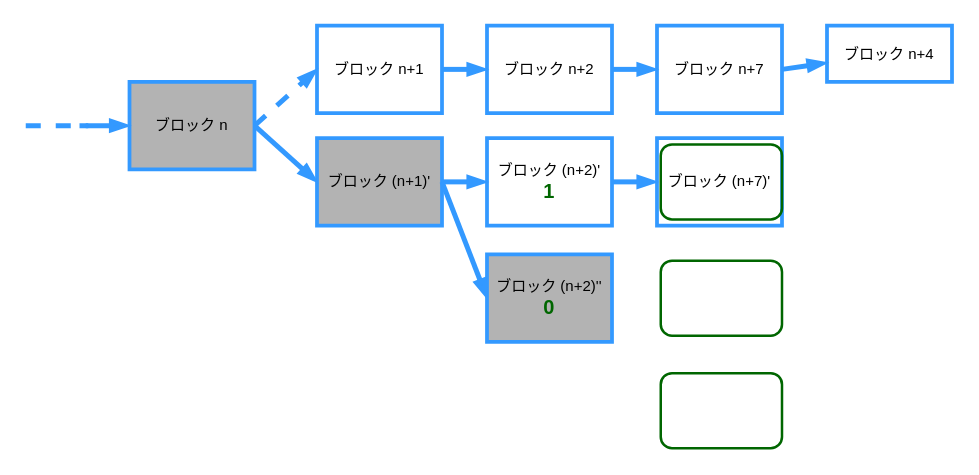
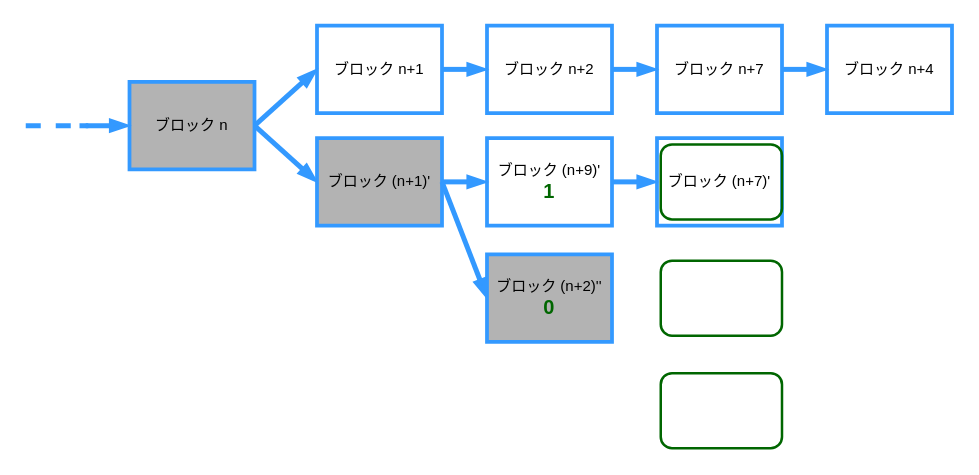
  <mxCell id="0" />
  <mxCell id="1" parent="0" />
  <mxCell id="2" value="ブロック n" style="whiteSpace=wrap;html=1;strokeWidth=3;strokeColor=#3399FF;fillColor=#B3B3B3;" parent="1" vertex="1"><mxGeometry x="103" y="65" width="100" height="70" as="geometry" /></mxCell>
  <mxCell id="3" value="ブロック (n+1)'" style="whiteSpace=wrap;html=1;strokeWidth=3;strokeColor=#3399FF;fillColor=#B3B3B3;" parent="1" vertex="1"><mxGeometry x="253" y="110" width="100" height="70" as="geometry" /></mxCell>
  <mxCell id="4" value="ブロック n+1" style="whiteSpace=wrap;html=1;strokeWidth=3;strokeColor=#3399FF;" parent="1" vertex="1"><mxGeometry x="253" y="20" width="100" height="70" as="geometry" /></mxCell>
  <mxCell id="5" value="ブロック n+2&lt;br&gt;" style="whiteSpace=wrap;html=1;strokeWidth=3;strokeColor=#3399FF;" parent="1" vertex="1"><mxGeometry x="389" y="20" width="100" height="70" as="geometry" /></mxCell>
- <mxCell id="6" value="" style="endArrow=blockThin;html=1;endFill=1;strokeWidth=4;strokeColor=#3399FF;exitX=1;exitY=0.5;exitDx=0;exitDy=0;entryX=0;entryY=0.5;entryDx=0;entryDy=0;dashed=1;" parent="1" source="2" target="4" edge="1"><mxGeometry width="50" height="50" relative="1" as="geometry"><mxPoint x="273" y="125" as="sourcePoint" /><mxPoint x="323" y="75" as="targetPoint" /></mxGeometry></mxCell>
+ <mxCell id="6" value="" style="endArrow=blockThin;html=1;endFill=1;strokeWidth=4;strokeColor=#3399FF;exitX=1;exitY=0.5;exitDx=0;exitDy=0;entryX=0;entryY=0.5;entryDx=0;entryDy=0;" parent="1" source="2" target="4" edge="1"><mxGeometry width="50" height="50" relative="1" as="geometry"><mxPoint x="273" y="125" as="sourcePoint" /><mxPoint x="323" y="75" as="targetPoint" /></mxGeometry></mxCell>
  <mxCell id="7" value="" style="endArrow=blockThin;html=1;endFill=1;strokeWidth=4;strokeColor=#3399FF;exitX=1;exitY=0.5;exitDx=0;exitDy=0;entryX=0;entryY=0.5;entryDx=0;entryDy=0;" parent="1" source="2" target="3" edge="1"><mxGeometry width="50" height="50" relative="1" as="geometry"><mxPoint x="213" y="110" as="sourcePoint" /><mxPoint x="263" y="65" as="targetPoint" /></mxGeometry></mxCell>
  <mxCell id="8" value="" style="endArrow=blockThin;html=1;endFill=1;strokeWidth=4;strokeColor=#3399FF;exitX=1;exitY=0.5;exitDx=0;exitDy=0;" parent="1" source="4" target="5" edge="1"><mxGeometry width="50" height="50" relative="1" as="geometry"><mxPoint x="408" y="110" as="sourcePoint" /><mxPoint x="458" y="155" as="targetPoint" /></mxGeometry></mxCell>
  <mxCell id="9" value="" style="endArrow=blockThin;html=1;endFill=1;strokeWidth=4;strokeColor=#3399FF;entryX=0;entryY=0.5;entryDx=0;entryDy=0;" parent="1" target="2" edge="1"><mxGeometry width="50" height="50" relative="1" as="geometry"><mxPoint x="63" y="100" as="sourcePoint" /><mxPoint x="101" y="65" as="targetPoint" /></mxGeometry></mxCell>
  <mxCell id="10" value="" style="endArrow=none;dashed=1;html=1;strokeColor=#3399FF;strokeWidth=4;" parent="1" edge="1"><mxGeometry width="50" height="50" relative="1" as="geometry"><mxPoint x="20" y="100" as="sourcePoint" /><mxPoint x="70" y="100" as="targetPoint" /></mxGeometry></mxCell>
  <mxCell id="11" value="ブロック n+7&lt;br&gt;" style="whiteSpace=wrap;html=1;strokeWidth=3;strokeColor=#3399FF;" parent="1" vertex="1"><mxGeometry x="525" y="20" width="100" height="70" as="geometry" /></mxCell>
  <mxCell id="12" value="" style="endArrow=blockThin;html=1;endFill=1;strokeWidth=4;strokeColor=#3399FF;exitX=1;exitY=0.5;exitDx=0;exitDy=0;" parent="1" target="11" edge="1"><mxGeometry width="50" height="50" relative="1" as="geometry"><mxPoint x="489" y="55" as="sourcePoint" /><mxPoint x="594" y="155" as="targetPoint" /></mxGeometry></mxCell>
- <mxCell id="13" value="ブロック (n+2)'&lt;br&gt;&lt;font color=&quot;#006600&quot; style=&quot;font-size: 16px;&quot;&gt;&lt;b style=&quot;&quot;&gt;1&lt;/b&gt;&lt;/font&gt;" style="whiteSpace=wrap;html=1;strokeWidth=3;strokeColor=#3399FF;" parent="1" vertex="1"><mxGeometry x="389" y="110" width="100" height="70" as="geometry" /></mxCell>
+ <mxCell id="13" value="ブロック (n+9)'&lt;br&gt;&lt;font color=&quot;#006600&quot; style=&quot;font-size: 16px;&quot;&gt;&lt;b style=&quot;&quot;&gt;1&lt;/b&gt;&lt;/font&gt;" style="whiteSpace=wrap;html=1;strokeWidth=3;strokeColor=#3399FF;" parent="1" vertex="1"><mxGeometry x="389" y="110" width="100" height="70" as="geometry" /></mxCell>
  <mxCell id="14" value="" style="endArrow=blockThin;html=1;endFill=1;strokeWidth=4;strokeColor=#3399FF;exitX=1;exitY=0.5;exitDx=0;exitDy=0;" parent="1" target="13" edge="1"><mxGeometry width="50" height="50" relative="1" as="geometry"><mxPoint x="353" y="145" as="sourcePoint" /><mxPoint x="458" y="245" as="targetPoint" /></mxGeometry></mxCell>
  <mxCell id="15" value="ブロック (n+7)'&lt;br&gt;" style="whiteSpace=wrap;html=1;strokeWidth=3;strokeColor=#3399FF;" parent="1" vertex="1"><mxGeometry x="525" y="110" width="100" height="70" as="geometry" /></mxCell>
  <mxCell id="16" value="" style="endArrow=blockThin;html=1;endFill=1;strokeWidth=4;strokeColor=#3399FF;exitX=1;exitY=0.5;exitDx=0;exitDy=0;" parent="1" target="15" edge="1"><mxGeometry width="50" height="50" relative="1" as="geometry"><mxPoint x="489" y="145" as="sourcePoint" /><mxPoint x="594" y="245" as="targetPoint" /></mxGeometry></mxCell>
  <mxCell id="17" value="ブロック (n+2)''&lt;br&gt;&lt;b style=&quot;font-size: 16px;&quot;&gt;&lt;font color=&quot;#006600&quot;&gt;0&lt;/font&gt;&lt;/b&gt;" style="whiteSpace=wrap;html=1;strokeWidth=3;strokeColor=#3399FF;fillColor=#b3b3b3;" parent="1" vertex="1"><mxGeometry x="389" y="203" width="100" height="70" as="geometry" /></mxCell>
  <mxCell id="18" value="" style="endArrow=blockThin;html=1;endFill=1;strokeWidth=4;strokeColor=#3399FF;entryX=0;entryY=0.5;entryDx=0;entryDy=0;" parent="1" target="17" edge="1"><mxGeometry width="50" height="50" relative="1" as="geometry"><mxPoint x="353" y="145" as="sourcePoint" /><mxPoint x="399" y="155" as="targetPoint" /></mxGeometry></mxCell>
- <mxCell id="19" value="ブロック n+4" style="whiteSpace=wrap;html=1;strokeWidth=3;strokeColor=#3399FF;" parent="1" vertex="1"><mxGeometry x="661" y="20" width="100" height="45" as="geometry" /></mxCell>
+ <mxCell id="19" value="ブロック n+4" style="whiteSpace=wrap;html=1;strokeWidth=3;strokeColor=#3399FF;" parent="1" vertex="1"><mxGeometry x="661" y="20" width="100" height="70" as="geometry" /></mxCell>
  <mxCell id="20" value="" style="endArrow=blockThin;html=1;endFill=1;strokeWidth=4;strokeColor=#3399FF;exitX=1;exitY=0.5;exitDx=0;exitDy=0;" parent="1" target="19" edge="1"><mxGeometry width="50" height="50" relative="1" as="geometry"><mxPoint x="625" y="55" as="sourcePoint" /><mxPoint x="730" y="155" as="targetPoint" /></mxGeometry></mxCell>
  <mxCell id="21" value="" style="rounded=1;whiteSpace=wrap;html=1;fontSize=16;fontColor=#FF0000;strokeColor=#006600;fillColor=none;strokeWidth=2;" parent="1" vertex="1"><mxGeometry x="528" y="115" width="97" height="60" as="geometry" /></mxCell>
  <mxCell id="22" value="" style="rounded=1;whiteSpace=wrap;html=1;fontSize=16;fontColor=#FF0000;strokeColor=#006600;fillColor=none;strokeWidth=2;" parent="1" vertex="1"><mxGeometry x="528" y="208" width="97" height="60" as="geometry" /></mxCell>
  <mxCell id="23" value="" style="rounded=1;whiteSpace=wrap;html=1;fontSize=16;fontColor=#FF0000;strokeColor=#006600;fillColor=none;strokeWidth=2;" parent="1" vertex="1"><mxGeometry x="528" y="298" width="97" height="60" as="geometry" /></mxCell>
